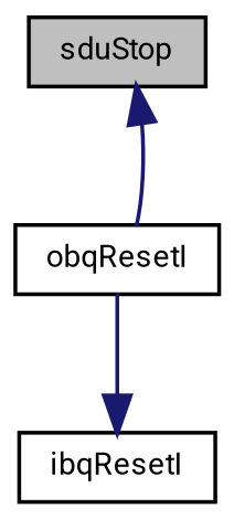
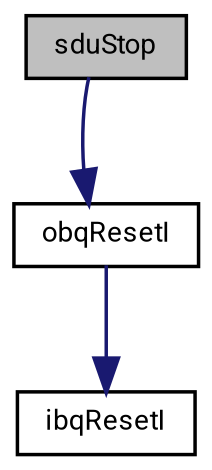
  digraph {
    fontname=Roboto
    rankdir=TB
    node [color=black fontname=Roboto fontsize=8 shape=record]
    edge [color=midnightblue fontname=Roboto fontsize=8 labelfontname=Helvetica labelfontsize=8 style=solid]
    n1 [fillcolor=grey75 fontcolor=black height=0.2 label=sduStop style=filled width=0.4]
    n2 [height=0.2 label=obqResetI width=0.4]
    n3 [height=0.2 label=ibqResetI width=0.4]
-   n2 -> n1
+   n1 -> n2
    n2 -> n3
  }
